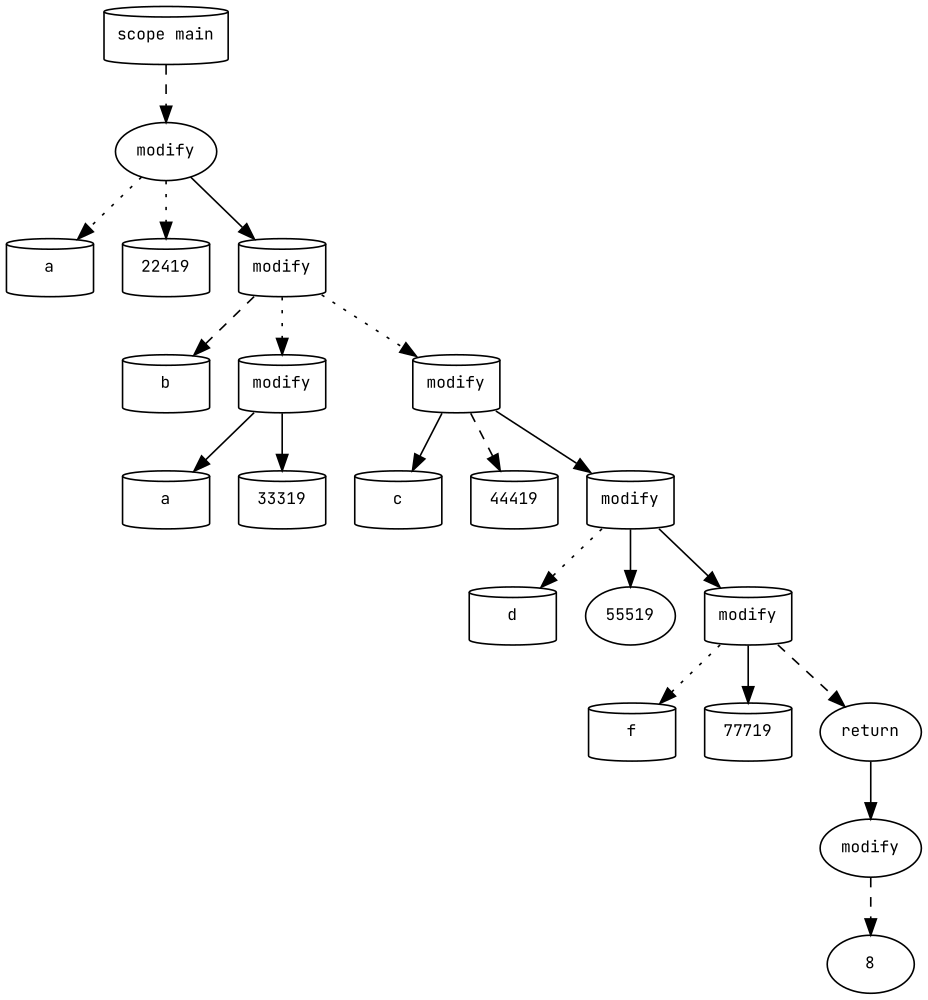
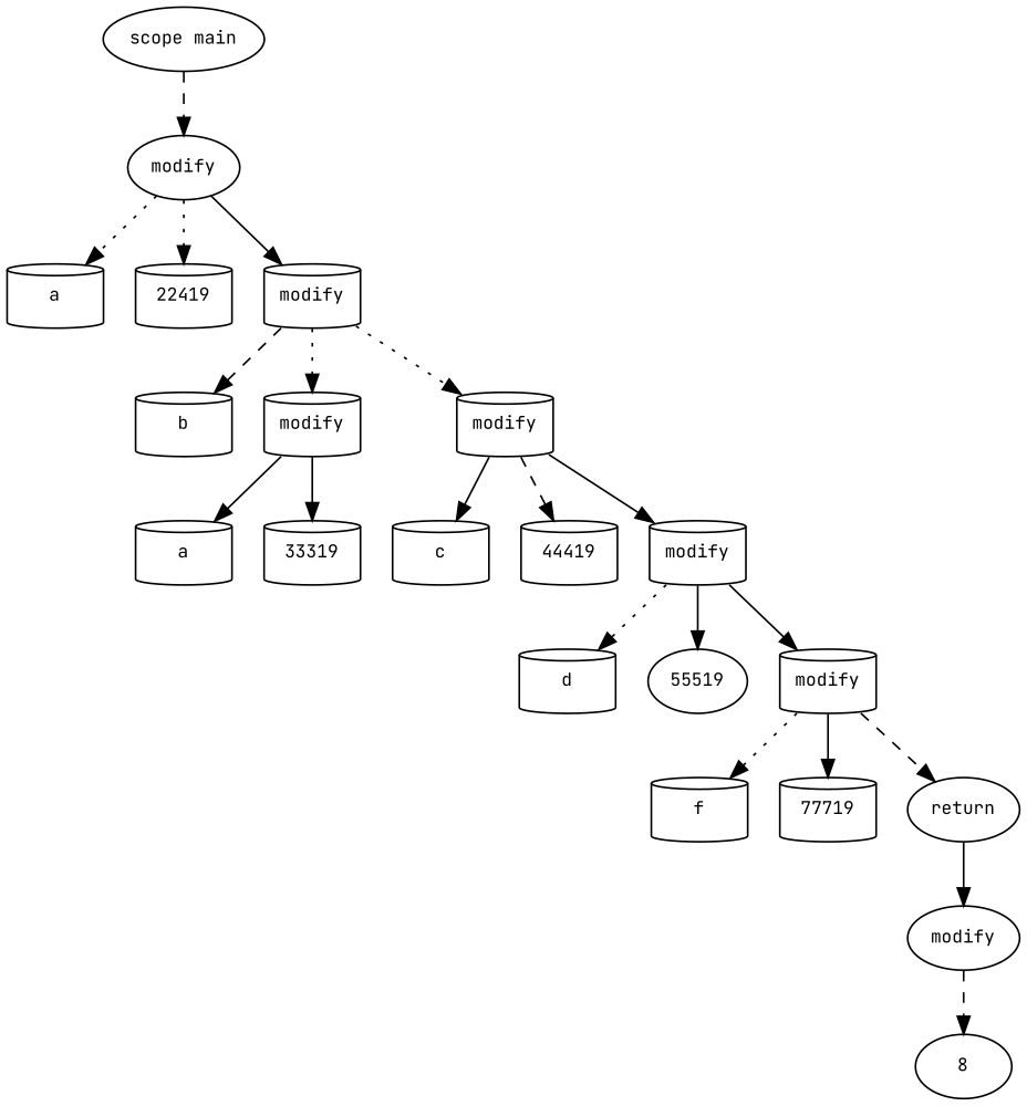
  digraph {
    fontname="JetBrains Mono"
    fontsize=10
    node [fontname="JetBrains Mono" fontsize=10 shape=cylinder]
    edge [fontname="JetBrains Mono" fontsize=10 style=solid]
-   n1 [label="scope main"]
+   n1 [label="scope main" shape=ellipse]
    n2 [label=modify shape=ellipse]
    n3 [label=a]
    n4 [label=22419]
    n5 [label=modify]
    n6 [label=b]
    n7 [label=modify]
    n8 [label=modify]
    n9 [label=a]
    n10 [label=33319]
    n11 [label=c]
    n12 [label=44419]
    n13 [label=modify]
    n14 [label=d]
    n15 [label=55519 shape=ellipse]
    n16 [label=modify]
    n17 [label=f]
    n18 [label=77719]
    n19 [label=return shape=ellipse]
    n20 [label=modify shape=ellipse]
    n21 [label=8 shape=ellipse]
    n1 -> n2 [style=dashed]
    n2 -> n3 [style=dotted]
    n2 -> n4 [style=dotted]
    n2 -> n5
    n5 -> n6 [style=dashed]
    n5 -> n7 [style=dotted]
    n5 -> n8 [style=dotted]
    n7 -> n9
    n7 -> n10
    n8 -> n11
    n8 -> n12 [style=dashed]
    n8 -> n13
    n13 -> n14 [style=dotted]
    n13 -> n15
    n13 -> n16
    n16 -> n17 [style=dotted]
    n16 -> n18
    n16 -> n19 [style=dashed]
    n19 -> n20
    n20 -> n21 [style=dashed]
  }
